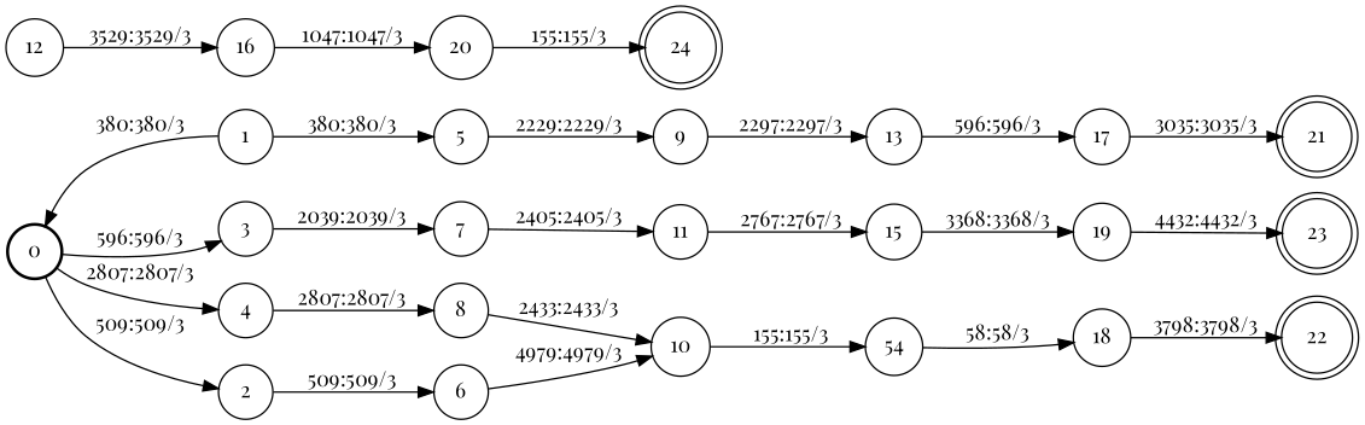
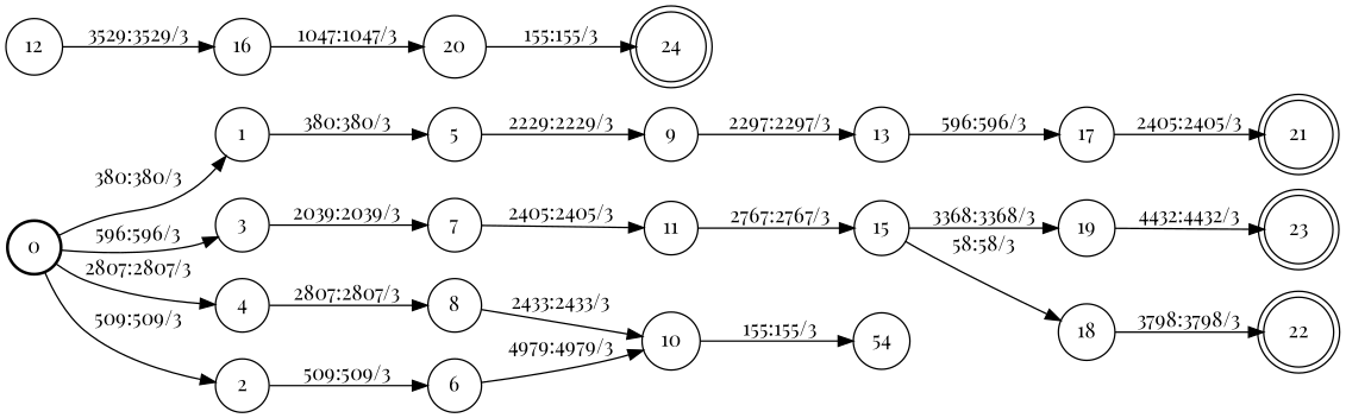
  digraph {
    fontname="Playfair Display"
    nodesep=0.25
    rankdir=LR
    ranksep=0.4
    node [fontname="Playfair Display" fontsize=14 shape=circle style=solid]
    edge [fontname="Playfair Display" fontsize=14]
    n1 [label=0 style=bold]
    n2 [label=1]
    n3 [label=2]
    n4 [label=3]
    n5 [label=4]
    n6 [label=5]
    n7 [label=6]
    n8 [label=7]
    n9 [label=8]
    n10 [label=9]
    n11 [label=10]
    n12 [label=11]
    n13 [label=13]
    n14 [label=54]
    n15 [label=15]
    n16 [label=12]
    n17 [label=16]
    n18 [label=17]
    n19 [label=18]
    n20 [label=19]
    n21 [label=20]
    n22 [label=21 shape=doublecircle]
    n23 [label=22 shape=doublecircle]
    n24 [label=23 shape=doublecircle]
    n25 [label=24 shape=doublecircle]
-   n2 -> n1 [label="380:380/3"]
+   n1 -> n2 [label="380:380/3"]
    n1 -> n3 [label="509:509/3"]
    n1 -> n4 [label="596:596/3"]
    n1 -> n5 [label="2807:2807/3"]
    n2 -> n6 [label="380:380/3"]
    n3 -> n7 [label="509:509/3"]
    n4 -> n8 [label="2039:2039/3"]
    n5 -> n9 [label="2807:2807/3"]
    n6 -> n10 [label="2229:2229/3"]
    n7 -> n11 [label="4979:4979/3"]
    n8 -> n12 [label="2405:2405/3"]
    n9 -> n11 [label="2433:2433/3"]
    n10 -> n13 [label="2297:2297/3"]
    n11 -> n14 [label="155:155/3"]
    n12 -> n15 [label="2767:2767/3"]
    n13 -> n18 [label="596:596/3"]
-   n14 -> n19 [label="58:58/3"]
+   n15 -> n19 [label="58:58/3"]
    n15 -> n20 [label="3368:3368/3"]
    n16 -> n17 [label="3529:3529/3"]
    n17 -> n21 [label="1047:1047/3"]
-   n18 -> n22 [label="3035:3035/3"]
+   n18 -> n22 [label="2405:2405/3"]
    n19 -> n23 [label="3798:3798/3"]
    n20 -> n24 [label="4432:4432/3"]
    n21 -> n25 [label="155:155/3"]
  }
